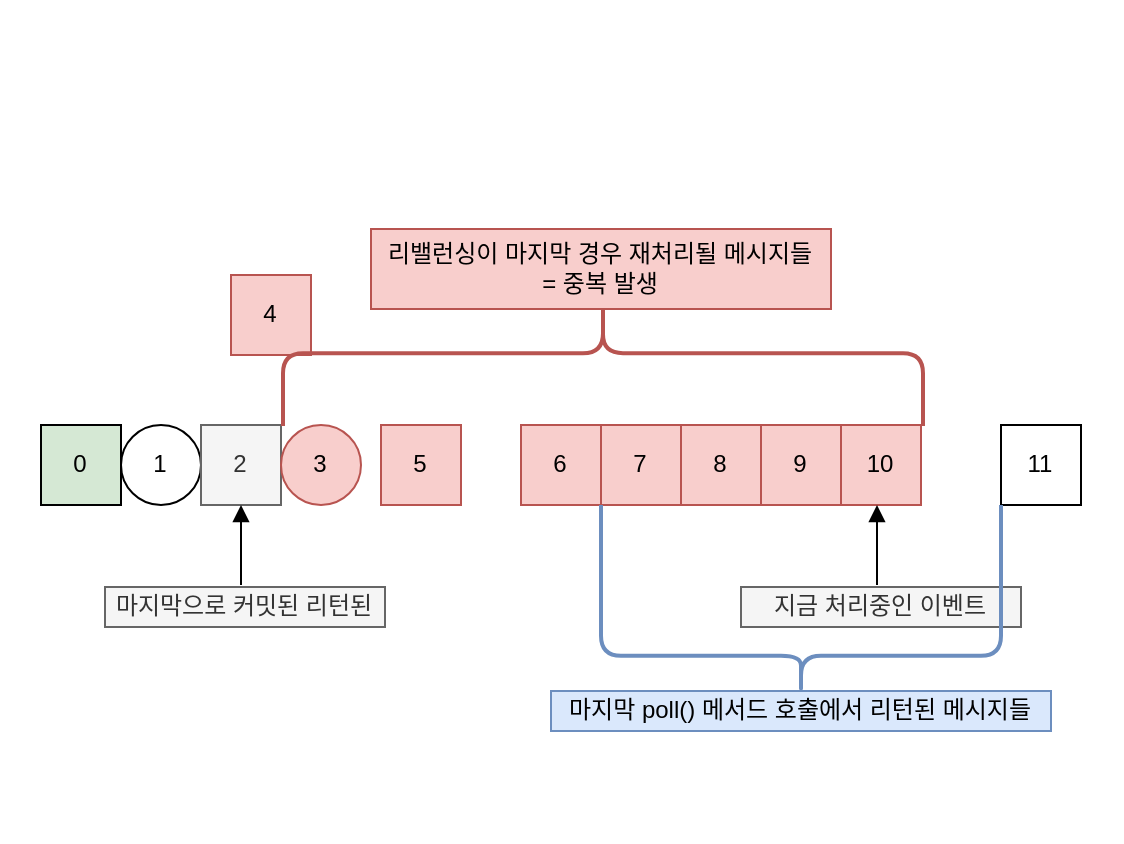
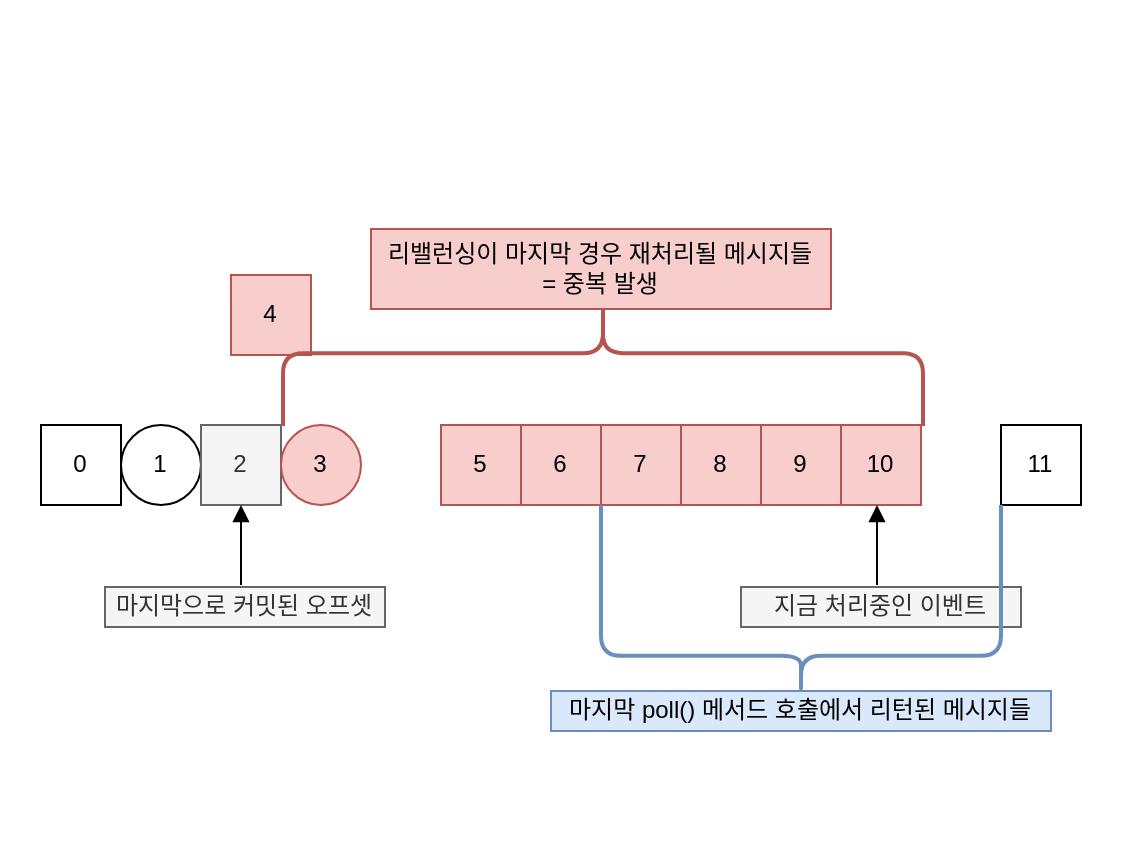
  <mxCell id="0" />
  <mxCell id="1" parent="0" />
- <mxCell id="2" value="0" style="rounded=0;whiteSpace=wrap;html=1;fillColor=#d5e8d4;" vertex="1" parent="1"><mxGeometry x="20" y="212" width="40" height="40" as="geometry" /></mxCell>
+ <mxCell id="2" value="0" style="rounded=0;whiteSpace=wrap;html=1;" vertex="1" parent="1"><mxGeometry x="20" y="212" width="40" height="40" as="geometry" /></mxCell>
  <mxCell id="3" value="1" style="ellipse;whiteSpace=wrap;html=1;" vertex="1" parent="1"><mxGeometry x="60" y="212" width="40" height="40" as="geometry" /></mxCell>
  <mxCell id="4" value="2" style="rounded=0;whiteSpace=wrap;html=1;fillColor=#f5f5f5;fontColor=#333333;strokeColor=#666666;" vertex="1" parent="1"><mxGeometry x="100" y="212" width="40" height="40" as="geometry" /></mxCell>
  <mxCell id="5" value="3" style="ellipse;whiteSpace=wrap;html=1;fillColor=#f8cecc;strokeColor=#b85450;" vertex="1" parent="1"><mxGeometry x="140" y="212" width="40" height="40" as="geometry" /></mxCell>
  <mxCell id="6" value="4" style="rounded=0;whiteSpace=wrap;html=1;fillColor=#f8cecc;strokeColor=#b85450;" vertex="1" parent="1"><mxGeometry x="115" y="137" width="40" height="40" as="geometry" /></mxCell>
- <mxCell id="7" value="5" style="rounded=0;whiteSpace=wrap;html=1;fillColor=#f8cecc;strokeColor=#b85450;" vertex="1" parent="1"><mxGeometry x="190" y="212" width="40" height="40" as="geometry" /></mxCell>
+ <mxCell id="7" value="5" style="rounded=0;whiteSpace=wrap;html=1;fillColor=#f8cecc;strokeColor=#b85450;" vertex="1" parent="1"><mxGeometry x="220" y="212" width="40" height="40" as="geometry" /></mxCell>
  <mxCell id="8" value="6" style="rounded=0;whiteSpace=wrap;html=1;fillColor=#f8cecc;strokeColor=#b85450;" vertex="1" parent="1"><mxGeometry x="260" y="212" width="40" height="40" as="geometry" /></mxCell>
  <mxCell id="9" value="7" style="rounded=0;whiteSpace=wrap;html=1;fillColor=#f8cecc;strokeColor=#b85450;" vertex="1" parent="1"><mxGeometry x="300" y="212" width="40" height="40" as="geometry" /></mxCell>
  <mxCell id="10" value="8" style="rounded=0;whiteSpace=wrap;html=1;fillColor=#f8cecc;strokeColor=#b85450;" vertex="1" parent="1"><mxGeometry x="340" y="212" width="40" height="40" as="geometry" /></mxCell>
  <mxCell id="11" value="9" style="rounded=0;whiteSpace=wrap;html=1;fillColor=#f8cecc;strokeColor=#b85450;" vertex="1" parent="1"><mxGeometry x="380" y="212" width="40" height="40" as="geometry" /></mxCell>
  <mxCell id="12" value="" style="endArrow=block;html=1;rounded=0;entryX=0.5;entryY=1;entryDx=0;entryDy=0;endFill=1;" edge="1" parent="1" target="4"><mxGeometry width="50" height="50" relative="1" as="geometry"><mxPoint x="120" y="292" as="sourcePoint" /><mxPoint x="420" y="532" as="targetPoint" /></mxGeometry></mxCell>
- <mxCell id="13" value="마지막으로 커밋된 리턴된" style="text;html=1;align=center;verticalAlign=middle;whiteSpace=wrap;rounded=0;fillColor=#f5f5f5;fontColor=#333333;strokeColor=#666666;" vertex="1" parent="1"><mxGeometry x="52" y="293" width="140" height="20" as="geometry" /></mxCell>
+ <mxCell id="13" value="마지막으로 커밋된 오프셋" style="text;html=1;align=center;verticalAlign=middle;whiteSpace=wrap;rounded=0;fillColor=#f5f5f5;fontColor=#333333;strokeColor=#666666;" vertex="1" parent="1"><mxGeometry x="52" y="293" width="140" height="20" as="geometry" /></mxCell>
  <mxCell id="14" value="10" style="rounded=0;whiteSpace=wrap;html=1;fillColor=#f8cecc;strokeColor=#b85450;" vertex="1" parent="1"><mxGeometry x="420" y="212" width="40" height="40" as="geometry" /></mxCell>
  <mxCell id="15" value="11" style="rounded=0;whiteSpace=wrap;html=1;" vertex="1" parent="1"><mxGeometry x="500" y="212" width="40" height="40" as="geometry" /></mxCell>
  <mxCell id="16" value="" style="endArrow=block;html=1;rounded=0;entryX=0.5;entryY=1;entryDx=0;entryDy=0;endFill=1;" edge="1" parent="1"><mxGeometry width="50" height="50" relative="1" as="geometry"><mxPoint x="438" y="292" as="sourcePoint" /><mxPoint x="438" y="252" as="targetPoint" /></mxGeometry></mxCell>
  <mxCell id="17" value="지금 처리중인 이벤트" style="text;html=1;align=center;verticalAlign=middle;whiteSpace=wrap;rounded=0;fillColor=#f5f5f5;fontColor=#333333;strokeColor=#666666;" vertex="1" parent="1"><mxGeometry x="370" y="293" width="140" height="20" as="geometry" /></mxCell>
  <mxCell id="18" value="" style="shape=curlyBracket;whiteSpace=wrap;html=1;rounded=1;flipH=1;labelPosition=right;verticalLabelPosition=middle;align=left;verticalAlign=middle;rotation=90;size=0.206;fillColor=#dae8fc;strokeColor=#6c8ebf;strokeWidth=2;" vertex="1" parent="1"><mxGeometry x="352.5" y="199.5" width="95" height="200" as="geometry" /></mxCell>
  <mxCell id="19" value="마지막 poll() 메서드 호출에서 리턴된 메시지들" style="text;html=1;align=center;verticalAlign=middle;whiteSpace=wrap;rounded=0;fillColor=#dae8fc;strokeColor=#6c8ebf;" vertex="1" parent="1"><mxGeometry x="275" y="345" width="250" height="20" as="geometry" /></mxCell>
  <mxCell id="20" value="" style="shape=curlyBracket;whiteSpace=wrap;html=1;rounded=1;flipH=1;labelPosition=right;verticalLabelPosition=middle;align=left;verticalAlign=middle;rotation=-90;size=0.44;fillColor=#f8cecc;strokeColor=#b85450;strokeWidth=2;" vertex="1" parent="1"><mxGeometry x="268.5" y="20" width="65" height="320" as="geometry" /></mxCell>
  <mxCell id="21" value="리밸런싱이 마지막 경우 재처리될 메시지들&lt;div&gt;= 중복 발생&lt;/div&gt;" style="text;html=1;align=center;verticalAlign=middle;whiteSpace=wrap;rounded=0;fillColor=#f8cecc;strokeColor=#b85450;" vertex="1" parent="1"><mxGeometry x="185" y="114" width="230" height="40" as="geometry" /></mxCell>
